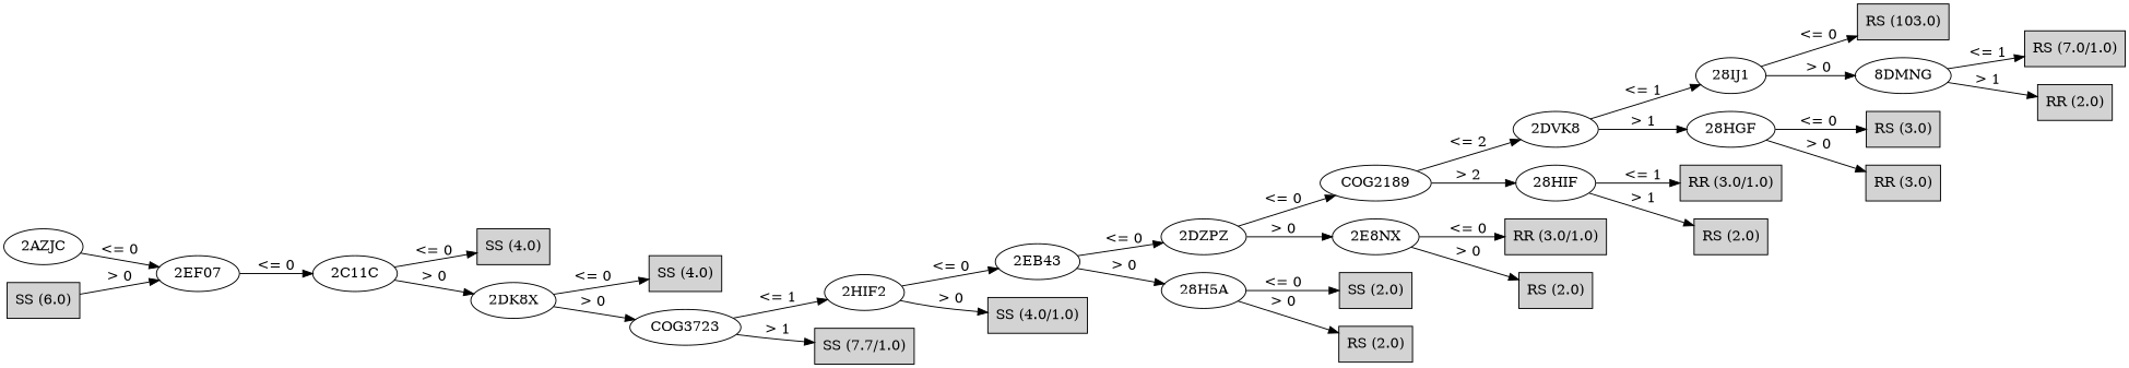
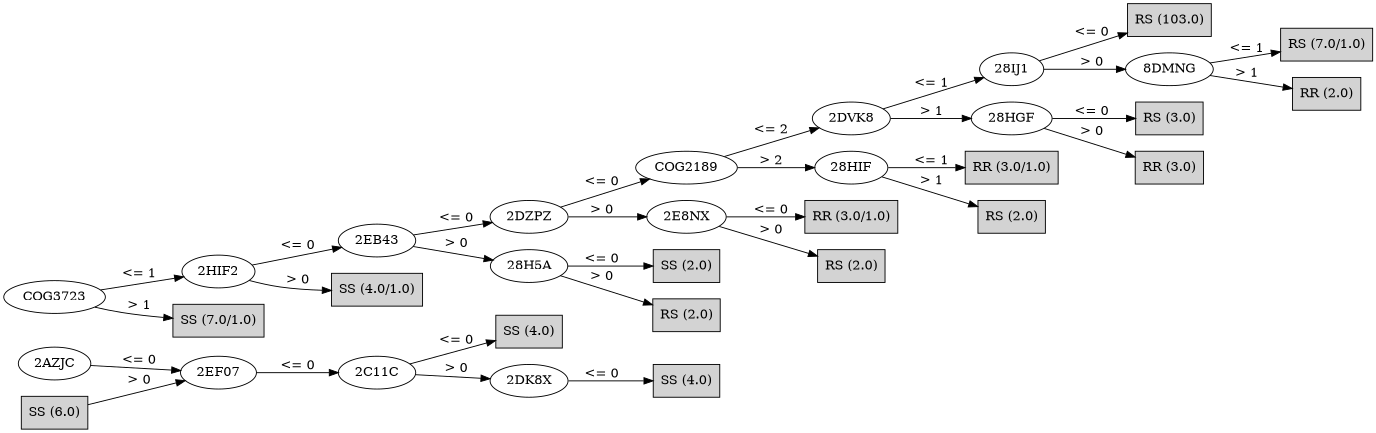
  digraph {
    rankdir=LR
    n1 [label="2AZJC"]
    n2 [label="2EF07"]
    n3 [label="2C11C"]
    n4 [label="SS (4.0)" shape=box style=filled]
    n5 [label="2DK8X"]
    n6 [label="SS (6.0)" shape=box style=filled]
    n7 [label="SS (4.0)" shape=box style=filled]
    n8 [label=COG3723]
    n9 [label="2HIF2"]
-   n10 [label="SS (7.7/1.0)" shape=box style=filled]
+   n10 [label="SS (7.0/1.0)" shape=box style=filled]
    n11 [label="2EB43"]
    n12 [label="SS (4.0/1.0)" shape=box style=filled]
    n13 [label="2DZPZ"]
    n14 [label="28H5A"]
    n15 [label=COG2189]
    n16 [label="2E8NX"]
    n17 [label="SS (2.0)" shape=box style=filled]
    n18 [label="RS (2.0)" shape=box style=filled]
    n19 [label="2DVK8"]
    n20 [label="28HIF"]
    n21 [label="RR (3.0/1.0)" shape=box style=filled]
    n22 [label="RS (2.0)" shape=box style=filled]
    n23 [label="28IJ1"]
    n24 [label="28HGF"]
    n25 [label="RR (3.0/1.0)" shape=box style=filled]
    n26 [label="RS (2.0)" shape=box style=filled]
    n27 [label="RS (103.0)" shape=box style=filled]
    n28 [label="8DMNG"]
    n29 [label="RS (3.0)" shape=box style=filled]
    n30 [label="RR (3.0)" shape=box style=filled]
    n31 [label="RS (7.0/1.0)" shape=box style=filled]
    n32 [label="RR (2.0)" shape=box style=filled]
    n1 -> n2 [label="<= 0"]
    n2 -> n3 [label="<= 0"]
    n3 -> n4 [label="<= 0"]
    n3 -> n5 [label="> 0"]
    n5 -> n7 [label="<= 0"]
-   n5 -> n8 [label="> 0"]
    n6 -> n2 [label="> 0"]
    n8 -> n9 [label="<= 1"]
    n8 -> n10 [label="> 1"]
    n9 -> n11 [label="<= 0"]
    n9 -> n12 [label="> 0"]
    n11 -> n13 [label="<= 0"]
    n11 -> n14 [label="> 0"]
    n13 -> n15 [label="<= 0"]
    n13 -> n16 [label="> 0"]
    n14 -> n17 [label="<= 0"]
    n14 -> n18 [label="> 0"]
    n15 -> n19 [label="<= 2"]
    n15 -> n20 [label="> 2"]
    n16 -> n21 [label="<= 0"]
    n16 -> n22 [label="> 0"]
    n19 -> n23 [label="<= 1"]
    n19 -> n24 [label="> 1"]
    n20 -> n25 [label="<= 1"]
    n20 -> n26 [label="> 1"]
    n23 -> n27 [label="<= 0"]
    n23 -> n28 [label="> 0"]
    n24 -> n29 [label="<= 0"]
    n24 -> n30 [label="> 0"]
    n28 -> n31 [label="<= 1"]
    n28 -> n32 [label="> 1"]
  }
